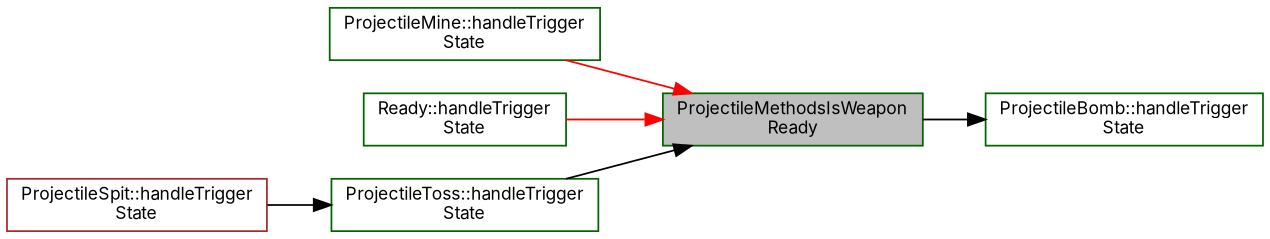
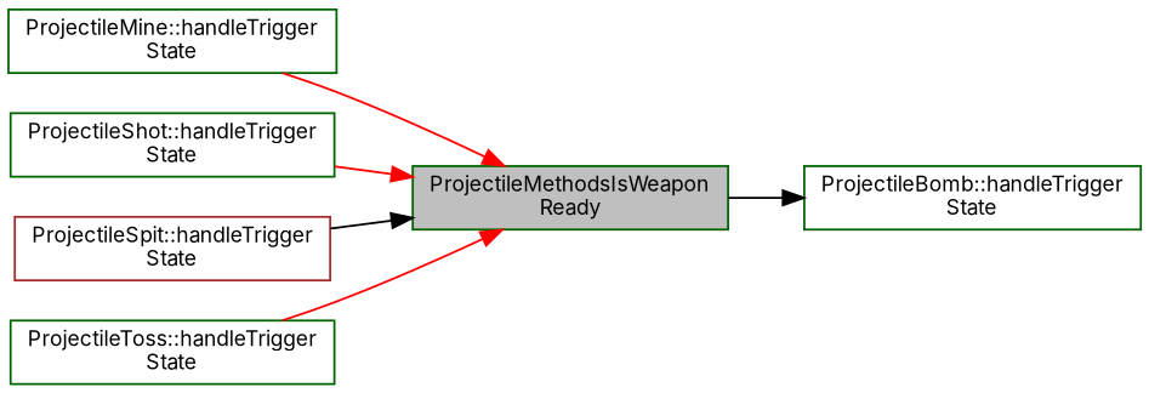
  digraph {
    fontname=Inter
    rankdir=RL
    node [color=darkgreen fillcolor=white fontname=Inter fontsize=10 shape=record style=filled]
    edge [color=red dir=back fontname=Inter fontsize=10 labelfontname=Helvetica labelfontsize=10 style=solid]
    n1 [fillcolor=grey75 fontcolor=black height=0.2 label="ProjectileMethodsIsWeapon\lReady" width=0.4]
    n2 [height=0.2 label="ProjectileMine::handleTrigger\lState" width=0.4]
-   n3 [height=0.2 label="Ready::handleTrigger\lState" width=0.4]
+   n3 [height=0.2 label="ProjectileShot::handleTrigger\lState" width=0.4]
    n4 [color=brown height=0.2 label="ProjectileSpit::handleTrigger\lState" width=0.4]
    n5 [height=0.2 label="ProjectileToss::handleTrigger\lState" width=0.4]
    n6 [height=0.2 label="ProjectileBomb::handleTrigger\lState" width=0.4]
    n1 -> n2
    n1 -> n3
-   n5 -> n4 [color=black]
-   n1 -> n5 [color=black]
+   n1 -> n4 [color=black]
+   n1 -> n5
    n6 -> n1 [color=black]
  }
